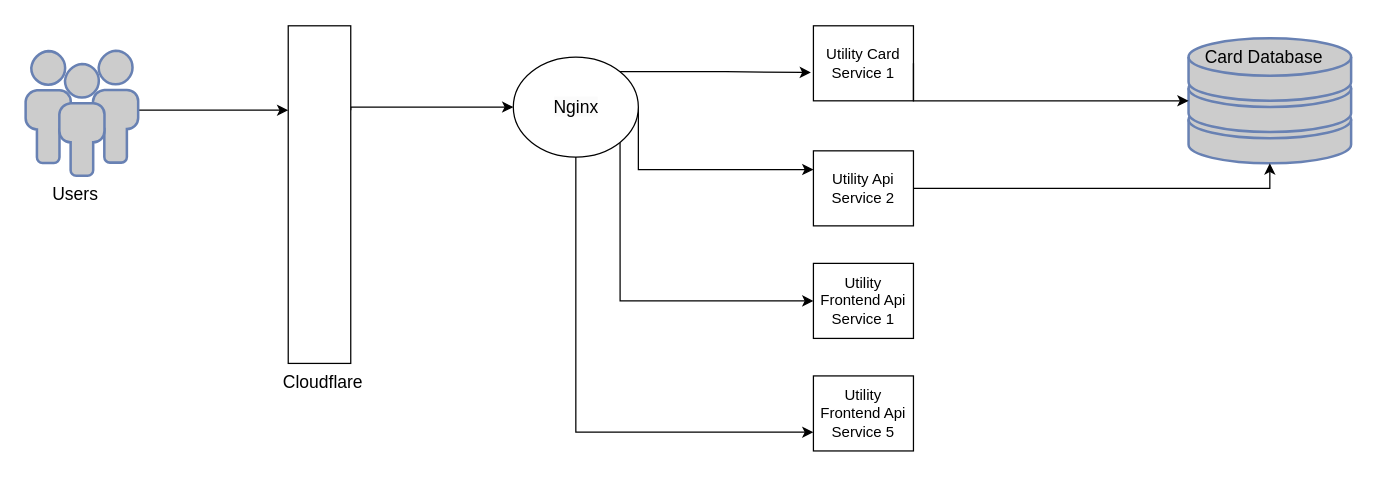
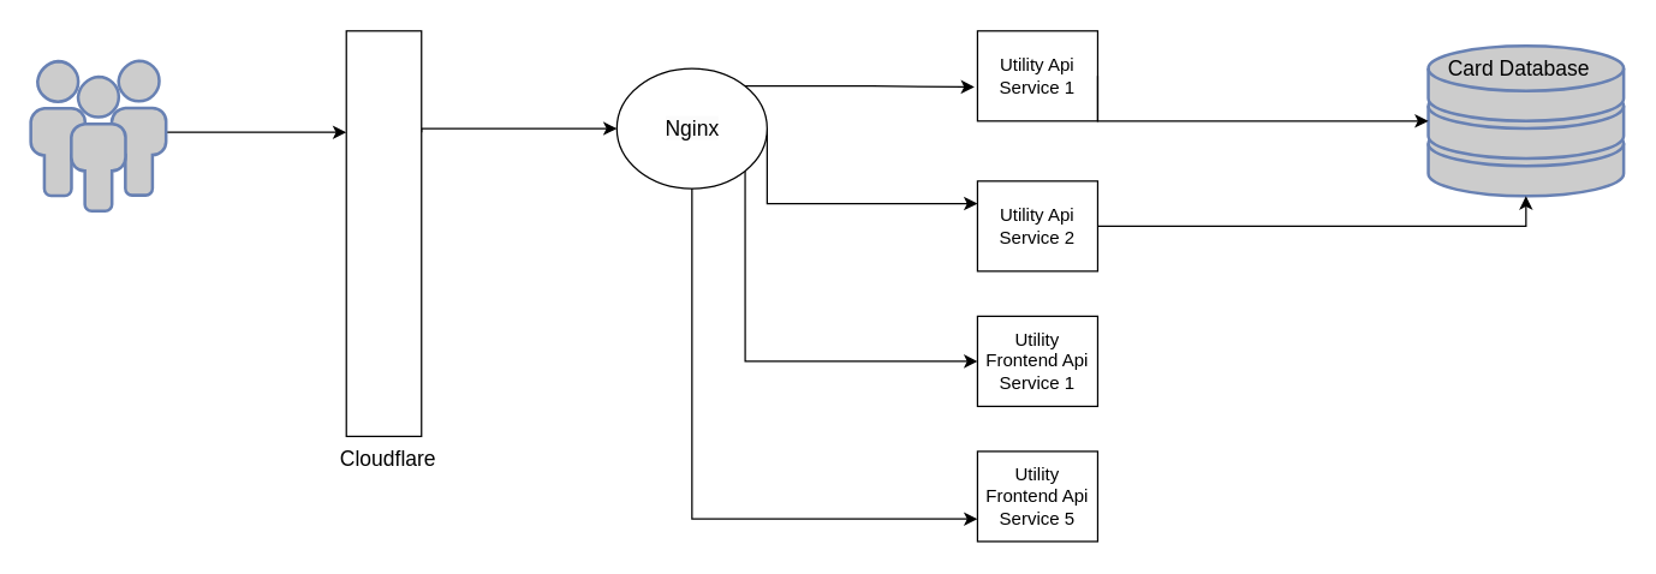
  <mxCell id="0" />
  <mxCell id="1" parent="0" />
  <mxCell id="2" style="edgeStyle=orthogonalEdgeStyle;rounded=0;orthogonalLoop=1;jettySize=auto;html=1;exitX=1;exitY=0.5;exitDx=0;exitDy=0;exitPerimeter=0;entryX=0;entryY=0.25;entryDx=0;entryDy=0;" edge="1" parent="1" source="3" target="5"><mxGeometry relative="1" as="geometry"><Array as="points"><mxPoint x="110" y="88" /></Array></mxGeometry></mxCell>
  <mxCell id="3" value="" style="fontColor=#0066CC;verticalAlign=top;verticalLabelPosition=bottom;labelPosition=center;align=center;html=1;outlineConnect=0;fillColor=#CCCCCC;strokeColor=#6881B3;gradientColor=none;gradientDirection=north;strokeWidth=2;shape=mxgraph.networks.users;" parent="1" vertex="1"><mxGeometry x="20" y="40" width="90" height="100" as="geometry" /></mxCell>
  <mxCell id="4" style="edgeStyle=orthogonalEdgeStyle;rounded=0;orthogonalLoop=1;jettySize=auto;html=1;exitX=1;exitY=0.25;exitDx=0;exitDy=0;entryX=0;entryY=0.5;entryDx=0;entryDy=0;" edge="1" parent="1" source="5" target="10"><mxGeometry relative="1" as="geometry"><Array as="points"><mxPoint x="280" y="85" /></Array></mxGeometry></mxCell>
  <mxCell id="5" value="" style="rounded=0;whiteSpace=wrap;html=1;" parent="1" vertex="1"><mxGeometry x="230" y="20" width="50" height="270" as="geometry" /></mxCell>
  <mxCell id="6" value="&lt;font style=&quot;font-size: 14px;&quot;&gt;Cloudflare&amp;nbsp;&lt;/font&gt;" style="text;html=1;align=center;verticalAlign=middle;whiteSpace=wrap;rounded=0;" parent="1" vertex="1"><mxGeometry x="230" y="290" width="60" height="30" as="geometry" /></mxCell>
  <mxCell id="7" style="edgeStyle=orthogonalEdgeStyle;rounded=0;orthogonalLoop=1;jettySize=auto;html=1;exitX=1;exitY=0.5;exitDx=0;exitDy=0;entryX=0;entryY=0.25;entryDx=0;entryDy=0;" edge="1" parent="1" source="10" target="16"><mxGeometry relative="1" as="geometry"><Array as="points"><mxPoint x="510" y="135" /></Array></mxGeometry></mxCell>
  <mxCell id="8" style="edgeStyle=orthogonalEdgeStyle;rounded=0;orthogonalLoop=1;jettySize=auto;html=1;exitX=1;exitY=1;exitDx=0;exitDy=0;entryX=0;entryY=0.5;entryDx=0;entryDy=0;" edge="1" parent="1" source="10" target="17"><mxGeometry relative="1" as="geometry"><Array as="points"><mxPoint x="495" y="240" /></Array></mxGeometry></mxCell>
  <mxCell id="9" style="edgeStyle=orthogonalEdgeStyle;rounded=0;orthogonalLoop=1;jettySize=auto;html=1;exitX=0.5;exitY=1;exitDx=0;exitDy=0;entryX=0;entryY=0.75;entryDx=0;entryDy=0;" edge="1" parent="1" source="10" target="18"><mxGeometry relative="1" as="geometry" /></mxCell>
  <mxCell id="10" value="" style="ellipse;whiteSpace=wrap;html=1;" parent="1" vertex="1"><mxGeometry x="410" y="45" width="100" height="80" as="geometry" /></mxCell>
  <mxCell id="11" value="&lt;span style=&quot;color: rgb(0, 0, 0); font-family: Helvetica; font-size: 14px; font-style: normal; font-variant-ligatures: normal; font-variant-caps: normal; font-weight: 400; letter-spacing: normal; orphans: 2; text-indent: 0px; text-transform: none; widows: 2; word-spacing: 0px; -webkit-text-stroke-width: 0px; white-space: normal; background-color: rgb(251, 251, 251); text-decoration-thickness: initial; text-decoration-style: initial; text-decoration-color: initial; float: none; display: inline !important;&quot;&gt;Nginx&lt;/span&gt;" style="text;whiteSpace=wrap;html=1;align=center;" parent="1" vertex="1"><mxGeometry x="422.5" y="70" width="75" height="40" as="geometry" /></mxCell>
  <mxCell id="12" value="" style="fontColor=#0066CC;verticalAlign=top;verticalLabelPosition=bottom;labelPosition=center;align=center;html=1;outlineConnect=0;fillColor=#CCCCCC;strokeColor=#6881B3;gradientColor=none;gradientDirection=north;strokeWidth=2;shape=mxgraph.networks.storage;" parent="1" vertex="1"><mxGeometry x="950" y="30" width="130" height="100" as="geometry" /></mxCell>
  <mxCell id="13" value="&lt;font style=&quot;font-size: 14px;&quot;&gt;Card Database&lt;/font&gt;" style="text;html=1;align=center;verticalAlign=middle;resizable=0;points=[];autosize=1;strokeColor=none;fillColor=none;" parent="1" vertex="1"><mxGeometry x="950" y="30" width="120" height="30" as="geometry" /></mxCell>
- <mxCell id="14" value="&lt;font style=&quot;font-size: 14px;&quot;&gt;Users&lt;/font&gt;" style="text;html=1;align=center;verticalAlign=middle;whiteSpace=wrap;rounded=0;" parent="1" vertex="1"><mxGeometry x="30" y="140" width="60" height="30" as="geometry" /></mxCell>
- <mxCell id="15" value="Utility Card Service 1" style="rounded=0;whiteSpace=wrap;html=1;" parent="1" vertex="1"><mxGeometry x="650" y="20" width="80" height="60" as="geometry" /></mxCell>
+ <mxCell id="15" value="Utility Api Service 1" style="rounded=0;whiteSpace=wrap;html=1;" parent="1" vertex="1"><mxGeometry x="650" y="20" width="80" height="60" as="geometry" /></mxCell>
  <mxCell id="16" value="Utility Api Service 2" style="rounded=0;whiteSpace=wrap;html=1;" parent="1" vertex="1"><mxGeometry x="650" y="120" width="80" height="60" as="geometry" /></mxCell>
  <mxCell id="17" value="Utility Frontend Api Service 1" style="rounded=0;whiteSpace=wrap;html=1;" parent="1" vertex="1"><mxGeometry x="650" y="210" width="80" height="60" as="geometry" /></mxCell>
  <mxCell id="18" value="Utility Frontend Api Service 5" style="rounded=0;whiteSpace=wrap;html=1;" parent="1" vertex="1"><mxGeometry x="650" y="300" width="80" height="60" as="geometry" /></mxCell>
  <mxCell id="19" style="edgeStyle=orthogonalEdgeStyle;rounded=0;orthogonalLoop=1;jettySize=auto;html=1;exitX=1;exitY=0;exitDx=0;exitDy=0;entryX=-0.025;entryY=0.622;entryDx=0;entryDy=0;entryPerimeter=0;" edge="1" parent="1" source="10" target="15"><mxGeometry relative="1" as="geometry" /></mxCell>
  <mxCell id="20" style="edgeStyle=orthogonalEdgeStyle;rounded=0;orthogonalLoop=1;jettySize=auto;html=1;exitX=1;exitY=0.5;exitDx=0;exitDy=0;entryX=0;entryY=0.5;entryDx=0;entryDy=0;entryPerimeter=0;" edge="1" parent="1" source="15" target="12"><mxGeometry relative="1" as="geometry"><Array as="points"><mxPoint x="730" y="80" /></Array></mxGeometry></mxCell>
  <mxCell id="21" style="edgeStyle=orthogonalEdgeStyle;rounded=0;orthogonalLoop=1;jettySize=auto;html=1;exitX=1;exitY=0.5;exitDx=0;exitDy=0;entryX=0.5;entryY=1;entryDx=0;entryDy=0;entryPerimeter=0;" edge="1" parent="1" source="16" target="12"><mxGeometry relative="1" as="geometry" /></mxCell>
